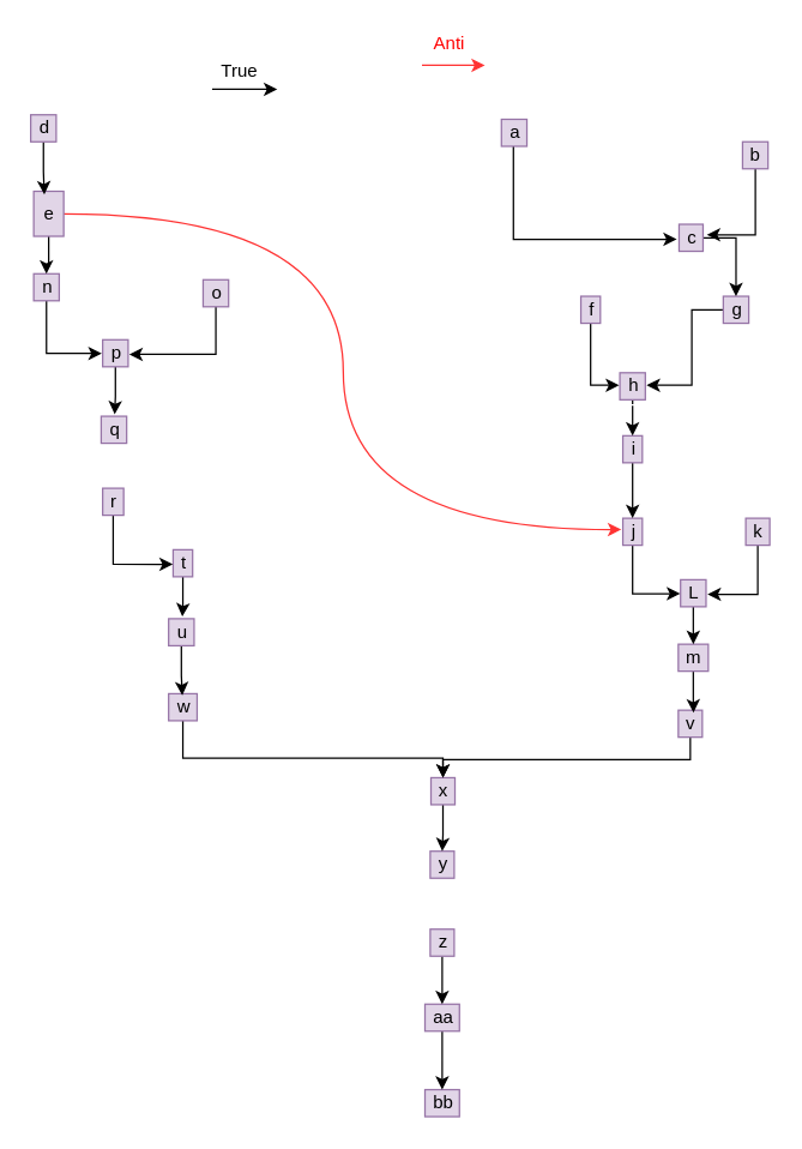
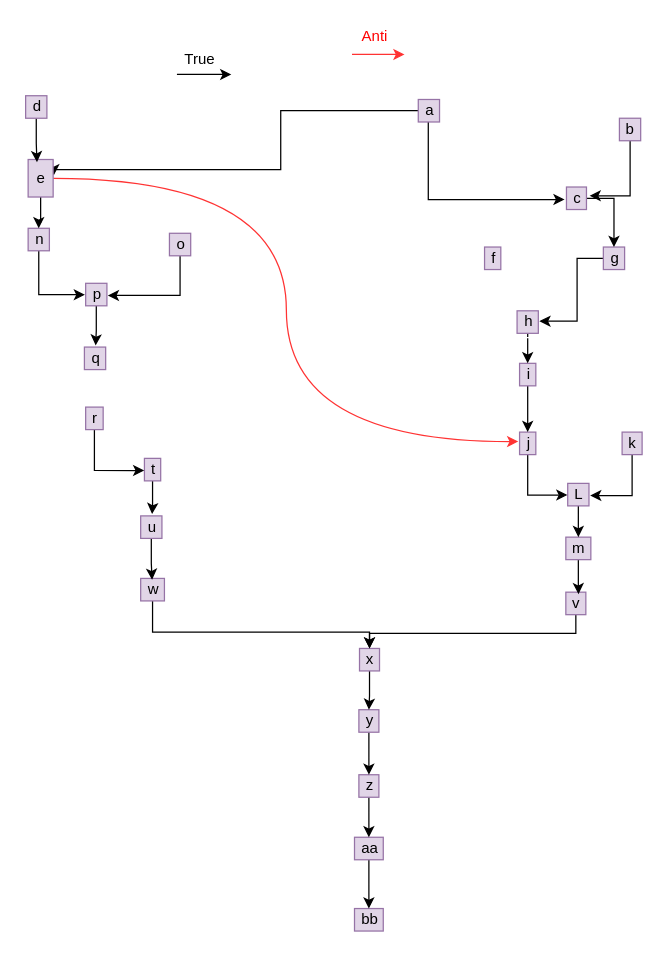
  <mxCell id="0" />
  <mxCell id="1" parent="0" />
  <mxCell id="2" value="bb" style="text;html=1;align=center;verticalAlign=middle;resizable=0;points=[];autosize=1;strokeColor=#9673a6;fillColor=#e1d5e7;" parent="1" vertex="1"><mxGeometry x="283" y="726" width="23" height="18" as="geometry" /></mxCell>
  <mxCell id="3" style="edgeStyle=orthogonalEdgeStyle;rounded=0;orthogonalLoop=1;jettySize=auto;html=1;" parent="1" source="4" target="2" edge="1"><mxGeometry relative="1" as="geometry" /></mxCell>
  <mxCell id="4" value="aa" style="text;html=1;align=center;verticalAlign=middle;resizable=0;points=[];autosize=1;strokeColor=#9673a6;fillColor=#e1d5e7;" parent="1" vertex="1"><mxGeometry x="283" y="669" width="23" height="18" as="geometry" /></mxCell>
  <mxCell id="5" style="edgeStyle=orthogonalEdgeStyle;rounded=0;orthogonalLoop=1;jettySize=auto;html=1;" parent="1" source="6" target="4" edge="1"><mxGeometry relative="1" as="geometry" /></mxCell>
  <mxCell id="6" value="z" style="text;html=1;align=center;verticalAlign=middle;resizable=0;points=[];autosize=1;strokeColor=#9673a6;fillColor=#e1d5e7;" parent="1" vertex="1"><mxGeometry x="286.5" y="619" width="16" height="18" as="geometry" /></mxCell>
+ <mxCell id="7" style="edgeStyle=orthogonalEdgeStyle;rounded=0;orthogonalLoop=1;jettySize=auto;html=1;" parent="1" source="8" target="6" edge="1"><mxGeometry relative="1" as="geometry" /></mxCell>
  <mxCell id="8" value="y" style="text;html=1;align=center;verticalAlign=middle;resizable=0;points=[];autosize=1;strokeColor=#9673a6;fillColor=#e1d5e7;" parent="1" vertex="1"><mxGeometry x="286.5" y="567" width="16" height="18" as="geometry" /></mxCell>
  <mxCell id="9" style="edgeStyle=orthogonalEdgeStyle;rounded=0;orthogonalLoop=1;jettySize=auto;html=1;" parent="1" source="10" target="8" edge="1"><mxGeometry relative="1" as="geometry" /></mxCell>
  <mxCell id="10" value="x" style="text;html=1;align=center;verticalAlign=middle;resizable=0;points=[];autosize=1;strokeColor=#9673a6;fillColor=#e1d5e7;" parent="1" vertex="1"><mxGeometry x="287" y="518" width="16" height="18" as="geometry" /></mxCell>
  <mxCell id="11" style="edgeStyle=orthogonalEdgeStyle;rounded=0;orthogonalLoop=1;jettySize=auto;html=1;" parent="1" source="12" target="10" edge="1"><mxGeometry relative="1" as="geometry"><Array as="points"><mxPoint x="460" y="506" /><mxPoint x="295" y="506" /></Array></mxGeometry></mxCell>
  <mxCell id="12" value="v" style="text;html=1;align=center;verticalAlign=middle;resizable=0;points=[];autosize=1;strokeColor=#9673a6;fillColor=#e1d5e7;" parent="1" vertex="1"><mxGeometry x="452" y="473" width="16" height="18" as="geometry" /></mxCell>
  <mxCell id="13" style="edgeStyle=orthogonalEdgeStyle;rounded=1;orthogonalLoop=1;jettySize=auto;html=1;entryX=0.631;entryY=0.09;entryDx=0;entryDy=0;entryPerimeter=0;" parent="1" source="14" target="12" edge="1"><mxGeometry relative="1" as="geometry" /></mxCell>
  <mxCell id="14" value="m" style="text;html=1;align=center;verticalAlign=middle;resizable=0;points=[];autosize=1;strokeColor=#9673a6;fillColor=#e1d5e7;" parent="1" vertex="1"><mxGeometry x="452" y="429" width="20" height="18" as="geometry" /></mxCell>
  <mxCell id="15" style="edgeStyle=orthogonalEdgeStyle;rounded=1;orthogonalLoop=1;jettySize=auto;html=1;" parent="1" source="16" target="14" edge="1"><mxGeometry relative="1" as="geometry" /></mxCell>
  <mxCell id="16" value="L" style="text;html=1;align=center;verticalAlign=middle;resizable=0;points=[];autosize=1;strokeColor=#9673a6;fillColor=#e1d5e7;" parent="1" vertex="1"><mxGeometry x="453.5" y="386" width="17" height="18" as="geometry" /></mxCell>
  <mxCell id="17" style="edgeStyle=orthogonalEdgeStyle;rounded=0;orthogonalLoop=1;jettySize=auto;html=1;entryX=-0.013;entryY=0.517;entryDx=0;entryDy=0;entryPerimeter=0;" parent="1" source="18" target="16" edge="1"><mxGeometry relative="1" as="geometry"><Array as="points"><mxPoint x="421" y="395" /></Array></mxGeometry></mxCell>
  <mxCell id="18" value="j" style="text;html=1;align=center;verticalAlign=middle;resizable=0;points=[];autosize=1;strokeColor=#9673a6;fillColor=#e1d5e7;" parent="1" vertex="1"><mxGeometry x="415" y="345" width="13" height="18" as="geometry" /></mxCell>
  <mxCell id="19" style="edgeStyle=orthogonalEdgeStyle;rounded=0;orthogonalLoop=1;jettySize=auto;html=1;" edge="1" parent="1" source="20" target="18"><mxGeometry relative="1" as="geometry" /></mxCell>
  <mxCell id="20" value="i" style="text;html=1;align=center;verticalAlign=middle;resizable=0;points=[];autosize=1;strokeColor=#9673a6;fillColor=#e1d5e7;" vertex="1" parent="1"><mxGeometry x="415" y="290" width="13" height="18" as="geometry" /></mxCell>
  <mxCell id="21" style="edgeStyle=orthogonalEdgeStyle;rounded=0;orthogonalLoop=1;jettySize=auto;html=1;dashed=1;" edge="1" parent="1" source="22" target="20"><mxGeometry relative="1" as="geometry" /></mxCell>
  <mxCell id="22" value="h" style="text;html=1;align=center;verticalAlign=middle;resizable=0;points=[];autosize=1;strokeColor=#9673a6;fillColor=#e1d5e7;" vertex="1" parent="1"><mxGeometry x="413" y="248" width="17" height="18" as="geometry" /></mxCell>
- <mxCell id="23" style="edgeStyle=orthogonalEdgeStyle;rounded=0;orthogonalLoop=1;jettySize=auto;html=1;entryX=-0.025;entryY=0.46;entryDx=0;entryDy=0;entryPerimeter=0;" edge="1" parent="1" source="24" target="22"><mxGeometry relative="1" as="geometry"><Array as="points"><mxPoint x="393" y="256" /></Array></mxGeometry></mxCell>
  <mxCell id="24" value="f" style="text;html=1;align=center;verticalAlign=middle;resizable=0;points=[];autosize=1;strokeColor=#9673a6;fillColor=#e1d5e7;" vertex="1" parent="1"><mxGeometry x="387" y="197" width="13" height="18" as="geometry" /></mxCell>
  <mxCell id="25" style="edgeStyle=orthogonalEdgeStyle;rounded=0;orthogonalLoop=1;jettySize=auto;html=1;entryX=1.05;entryY=0.46;entryDx=0;entryDy=0;entryPerimeter=0;" edge="1" parent="1" source="26" target="22"><mxGeometry relative="1" as="geometry"><Array as="points"><mxPoint x="461" y="256" /></Array></mxGeometry></mxCell>
  <mxCell id="26" value="g" style="text;html=1;align=center;verticalAlign=middle;resizable=0;points=[];autosize=1;strokeColor=#9673a6;fillColor=#e1d5e7;" vertex="1" parent="1"><mxGeometry x="482" y="197" width="17" height="18" as="geometry" /></mxCell>
  <mxCell id="27" style="edgeStyle=orthogonalEdgeStyle;rounded=0;orthogonalLoop=1;jettySize=auto;html=1;" edge="1" parent="1" source="28" target="26"><mxGeometry relative="1" as="geometry" /></mxCell>
  <mxCell id="28" value="c" style="text;html=1;align=center;verticalAlign=middle;resizable=0;points=[];autosize=1;strokeColor=#9673a6;fillColor=#e1d5e7;" vertex="1" parent="1"><mxGeometry x="452.5" y="149" width="16" height="18" as="geometry" /></mxCell>
  <mxCell id="29" style="edgeStyle=orthogonalEdgeStyle;rounded=0;orthogonalLoop=1;jettySize=auto;html=1;" edge="1" parent="1" source="30"><mxGeometry relative="1" as="geometry"><mxPoint x="471" y="156" as="targetPoint" /><Array as="points"><mxPoint x="503" y="156" /></Array></mxGeometry></mxCell>
  <mxCell id="30" value="b" style="text;html=1;align=center;verticalAlign=middle;resizable=0;points=[];autosize=1;strokeColor=#9673a6;fillColor=#e1d5e7;" vertex="1" parent="1"><mxGeometry x="494.85" y="94" width="17" height="18" as="geometry" /></mxCell>
  <mxCell id="31" style="edgeStyle=orthogonalEdgeStyle;rounded=0;orthogonalLoop=1;jettySize=auto;html=1;" edge="1" parent="1"><mxGeometry relative="1" as="geometry"><mxPoint x="342" y="95" as="sourcePoint" /><mxPoint x="451" y="159" as="targetPoint" /><Array as="points"><mxPoint x="342" y="95" /><mxPoint x="342" y="159" /></Array></mxGeometry></mxCell>
+ <mxCell id="32" style="edgeStyle=orthogonalEdgeStyle;rounded=0;orthogonalLoop=1;jettySize=auto;html=1;entryX=1.028;entryY=0.423;entryDx=0;entryDy=0;entryPerimeter=0;fontColor=#000000;" edge="1" parent="1" source="33" target="53"><mxGeometry relative="1" as="geometry"><Array as="points"><mxPoint x="224" y="88" /><mxPoint x="224" y="135" /></Array></mxGeometry></mxCell>
  <mxCell id="33" value="a" style="text;html=1;align=center;verticalAlign=middle;resizable=0;points=[];autosize=1;strokeColor=#9673a6;fillColor=#e1d5e7;" vertex="1" parent="1"><mxGeometry x="334" y="79" width="17" height="18" as="geometry" /></mxCell>
  <mxCell id="34" style="edgeStyle=orthogonalEdgeStyle;rounded=0;orthogonalLoop=1;jettySize=auto;html=1;entryX=1.055;entryY=0.54;entryDx=0;entryDy=0;entryPerimeter=0;" edge="1" parent="1" source="35" target="16"><mxGeometry relative="1" as="geometry"><Array as="points"><mxPoint x="505" y="396" /></Array></mxGeometry></mxCell>
  <mxCell id="35" value="k" style="text;html=1;align=center;verticalAlign=middle;resizable=0;points=[];autosize=1;strokeColor=#9673a6;fillColor=#e1d5e7;" vertex="1" parent="1"><mxGeometry x="497" y="345" width="16" height="18" as="geometry" /></mxCell>
  <mxCell id="36" style="edgeStyle=orthogonalEdgeStyle;rounded=0;orthogonalLoop=1;jettySize=auto;html=1;fontColor=#000000;" edge="1" parent="1" source="37" target="10"><mxGeometry relative="1" as="geometry"><Array as="points"><mxPoint x="121" y="505" /><mxPoint x="295" y="505" /></Array></mxGeometry></mxCell>
  <mxCell id="37" value="w" style="text;html=1;align=center;verticalAlign=middle;resizable=0;points=[];autosize=1;strokeColor=#9673a6;fillColor=#e1d5e7;" vertex="1" parent="1"><mxGeometry x="112" y="462" width="19" height="18" as="geometry" /></mxCell>
  <mxCell id="38" style="edgeStyle=orthogonalEdgeStyle;rounded=0;orthogonalLoop=1;jettySize=auto;html=1;entryX=0.481;entryY=0.063;entryDx=0;entryDy=0;entryPerimeter=0;fontColor=#000000;" edge="1" parent="1" source="39" target="37"><mxGeometry relative="1" as="geometry" /></mxCell>
  <mxCell id="39" value="u" style="text;html=1;align=center;verticalAlign=middle;resizable=0;points=[];autosize=1;strokeColor=#9673a6;fillColor=#e1d5e7;" vertex="1" parent="1"><mxGeometry x="112" y="412" width="17" height="18" as="geometry" /></mxCell>
  <mxCell id="40" style="edgeStyle=orthogonalEdgeStyle;rounded=0;orthogonalLoop=1;jettySize=auto;html=1;entryX=0.538;entryY=-0.079;entryDx=0;entryDy=0;entryPerimeter=0;fontColor=#000000;" edge="1" parent="1" source="41" target="39"><mxGeometry relative="1" as="geometry" /></mxCell>
  <mxCell id="41" value="t" style="text;html=1;align=center;verticalAlign=middle;resizable=0;points=[];autosize=1;strokeColor=#9673a6;fillColor=#e1d5e7;" vertex="1" parent="1"><mxGeometry x="115" y="366" width="13" height="18" as="geometry" /></mxCell>
  <mxCell id="42" style="edgeStyle=orthogonalEdgeStyle;rounded=0;orthogonalLoop=1;jettySize=auto;html=1;entryX=-0.011;entryY=0.54;entryDx=0;entryDy=0;entryPerimeter=0;fontColor=#000000;" edge="1" parent="1" source="43" target="41"><mxGeometry relative="1" as="geometry"><Array as="points"><mxPoint x="75" y="376" /></Array></mxGeometry></mxCell>
  <mxCell id="43" value="r" style="text;html=1;align=center;verticalAlign=middle;resizable=0;points=[];autosize=1;strokeColor=#9673a6;fillColor=#e1d5e7;" vertex="1" parent="1"><mxGeometry x="68" y="325" width="14" height="18" as="geometry" /></mxCell>
  <mxCell id="44" value="q" style="text;html=1;align=center;verticalAlign=middle;resizable=0;points=[];autosize=1;strokeColor=#9673a6;fillColor=#e1d5e7;" vertex="1" parent="1"><mxGeometry x="67" y="277" width="17" height="18" as="geometry" /></mxCell>
  <mxCell id="45" style="edgeStyle=orthogonalEdgeStyle;rounded=0;orthogonalLoop=1;jettySize=auto;html=1;entryX=0.529;entryY=-0.071;entryDx=0;entryDy=0;entryPerimeter=0;fontColor=#000000;" edge="1" parent="1" source="46" target="44"><mxGeometry relative="1" as="geometry" /></mxCell>
  <mxCell id="46" value="p" style="text;html=1;align=center;verticalAlign=middle;resizable=0;points=[];autosize=1;strokeColor=#9673a6;fillColor=#e1d5e7;" vertex="1" parent="1"><mxGeometry x="68" y="226" width="17" height="18" as="geometry" /></mxCell>
  <mxCell id="47" style="edgeStyle=orthogonalEdgeStyle;rounded=0;orthogonalLoop=1;jettySize=auto;html=1;entryX=1.042;entryY=0.54;entryDx=0;entryDy=0;entryPerimeter=0;fontColor=#000000;" edge="1" parent="1" source="48" target="46"><mxGeometry relative="1" as="geometry"><Array as="points"><mxPoint x="143" y="236" /></Array></mxGeometry></mxCell>
  <mxCell id="48" value="o" style="text;html=1;align=center;verticalAlign=middle;resizable=0;points=[];autosize=1;strokeColor=#9673a6;fillColor=#e1d5e7;" vertex="1" parent="1"><mxGeometry x="135" y="186" width="17" height="18" as="geometry" /></mxCell>
  <mxCell id="49" style="edgeStyle=orthogonalEdgeStyle;rounded=0;orthogonalLoop=1;jettySize=auto;html=1;entryX=-0.034;entryY=0.508;entryDx=0;entryDy=0;entryPerimeter=0;fontColor=#000000;" edge="1" parent="1" source="50" target="46"><mxGeometry relative="1" as="geometry"><Array as="points"><mxPoint x="31" y="235" /></Array></mxGeometry></mxCell>
  <mxCell id="50" value="n" style="text;html=1;align=center;verticalAlign=middle;resizable=0;points=[];autosize=1;strokeColor=#9673a6;fillColor=#e1d5e7;" vertex="1" parent="1"><mxGeometry x="22" y="182" width="17" height="18" as="geometry" /></mxCell>
  <mxCell id="51" style="edgeStyle=orthogonalEdgeStyle;rounded=0;orthogonalLoop=1;jettySize=auto;html=1;fontColor=#000000;" edge="1" parent="1" source="53" target="50"><mxGeometry relative="1" as="geometry" /></mxCell>
  <mxCell id="52" style="edgeStyle=orthogonalEdgeStyle;orthogonalLoop=1;jettySize=auto;html=1;entryX=-0.08;entryY=0.42;entryDx=0;entryDy=0;entryPerimeter=0;fontColor=#FF0000;strokeColor=#FF3333;curved=1;" edge="1" parent="1" source="53" target="18"><mxGeometry relative="1" as="geometry" /></mxCell>
  <mxCell id="53" value="e" style="text;html=1;align=center;verticalAlign=middle;resizable=0;points=[];autosize=1;strokeColor=#9673a6;fillColor=#e1d5e7;" vertex="1" parent="1"><mxGeometry x="22" y="127" width="20" height="30" as="geometry" /></mxCell>
  <mxCell id="54" style="edgeStyle=orthogonalEdgeStyle;rounded=0;orthogonalLoop=1;jettySize=auto;html=1;entryX=0.353;entryY=0.071;entryDx=0;entryDy=0;entryPerimeter=0;fontColor=#000000;" edge="1" parent="1" source="55" target="53"><mxGeometry relative="1" as="geometry" /></mxCell>
  <mxCell id="55" value="d" style="text;html=1;align=center;verticalAlign=middle;resizable=0;points=[];autosize=1;strokeColor=#9673a6;fillColor=#e1d5e7;" vertex="1" parent="1"><mxGeometry x="20" y="76" width="17" height="18" as="geometry" /></mxCell>
  <mxCell id="56" value="" style="group" vertex="1" connectable="0" parent="1"><mxGeometry x="141.004" y="38" width="43.486" height="21" as="geometry" /></mxCell>
  <mxCell id="57" style="edgeStyle=orthogonalEdgeStyle;rounded=0;orthogonalLoop=1;jettySize=auto;html=1;fontColor=#000000;" edge="1" parent="56"><mxGeometry relative="1" as="geometry"><mxPoint y="21" as="sourcePoint" /><mxPoint x="43.486" y="21" as="targetPoint" /></mxGeometry></mxCell>
  <mxCell id="58" value="True" style="text;html=1;align=center;verticalAlign=middle;resizable=0;points=[];autosize=1;strokeColor=none;fillColor=none;fontColor=#000000;" vertex="1" parent="56"><mxGeometry x="1.486" width="34" height="18" as="geometry" /></mxCell>
  <mxCell id="59" style="edgeStyle=orthogonalEdgeStyle;rounded=0;orthogonalLoop=1;jettySize=auto;html=1;fontColor=#FF0000;strokeColor=#FF3333;" edge="1" parent="1"><mxGeometry relative="1" as="geometry"><mxPoint x="323" y="43" as="targetPoint" /><mxPoint x="281" y="43" as="sourcePoint" /><Array as="points"><mxPoint x="313" y="43" /></Array></mxGeometry></mxCell>
  <mxCell id="60" value="Anti" style="text;html=1;align=center;verticalAlign=middle;resizable=0;points=[];autosize=1;strokeColor=none;fillColor=none;fontColor=#FF0000;" vertex="1" parent="1"><mxGeometry x="283" y="20" width="31" height="18" as="geometry" /></mxCell>
